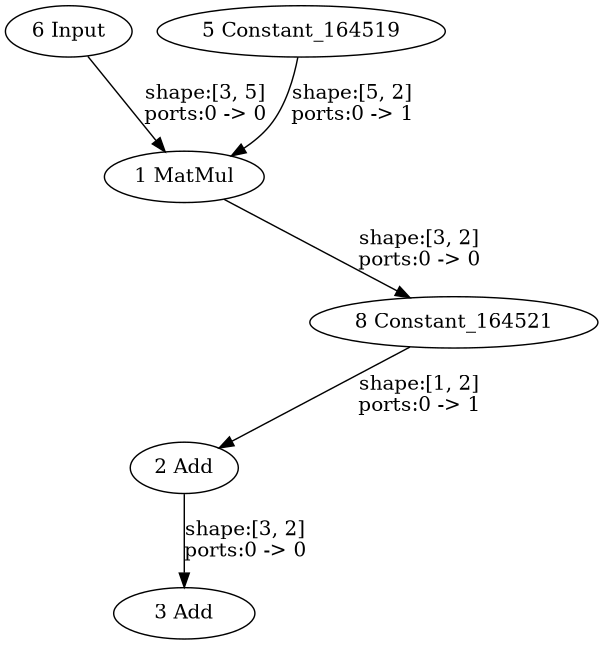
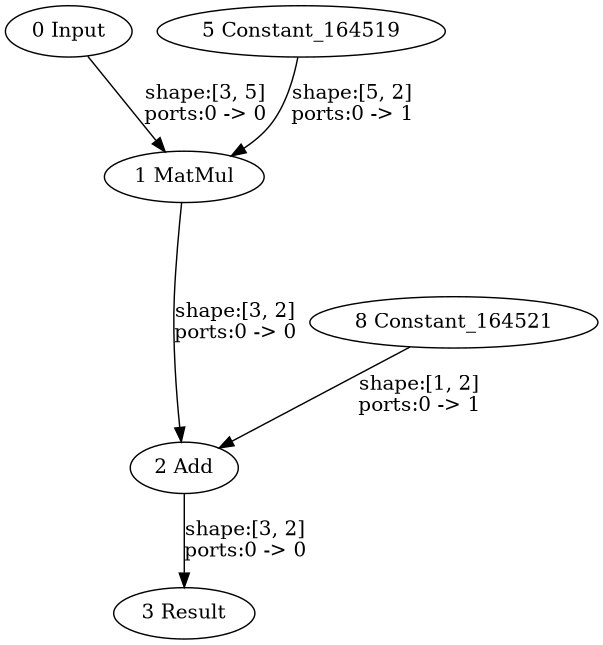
  strict digraph {
    node [type=Constant]
    edge [style=solid]
-   "0 Input" [type=Parameter label="6 Input"]
+   "0 Input" [type=Parameter]
    "1 MatMul" [type=MatMul]
    "2 Add" [type=Add]
-   "3 Result" [type=Result label="3 Add"]
+   "3 Result" [type=Result]
    n5 [label="8 Constant_164521"]
    "5 Constant_164519"
    "0 Input" -> "1 MatMul" [label="shape:[3, 5]\nports:0 -> 0"]
-   "1 MatMul" -> n5 [label="shape:[3, 2]\nports:0 -> 0"]
+   "1 MatMul" -> "2 Add" [label="shape:[3, 2]\nports:0 -> 0"]
    "2 Add" -> "3 Result" [label="shape:[3, 2]\nports:0 -> 0"]
    n5 -> "2 Add" [label="shape:[1, 2]\nports:0 -> 1"]
    "5 Constant_164519" -> "1 MatMul" [label="shape:[5, 2]\nports:0 -> 1"]
  }
